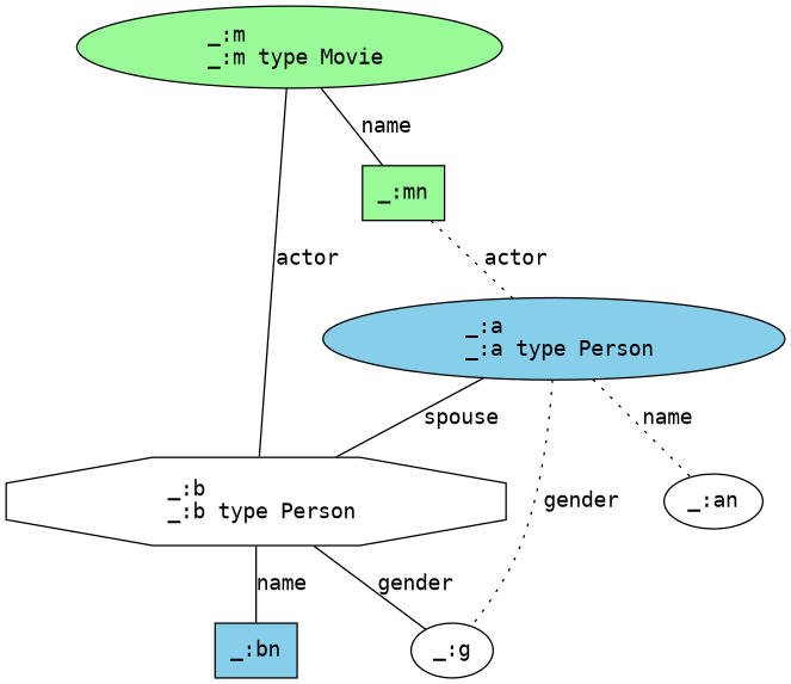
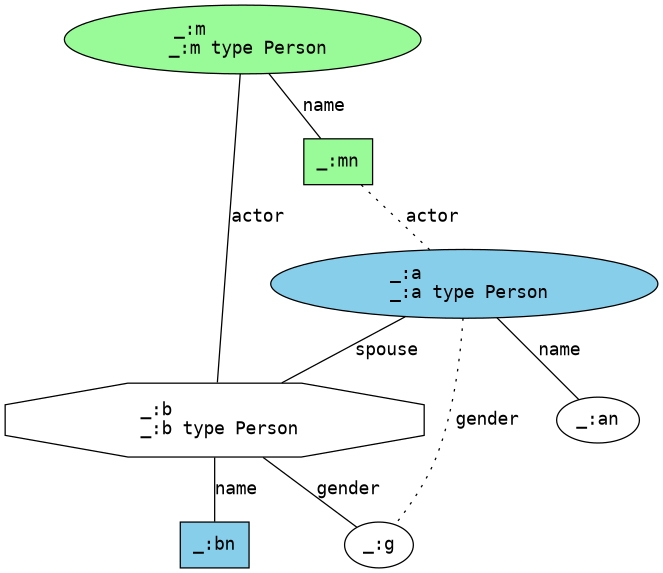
  graph {
    node [fillcolor=white fontname=monospace shape=ellipse style=filled]
    edge [fontname=monospace style=solid]
    n1 [fillcolor=skyblue label="     _:a                \n     _:a type Person    "]
    n2 [label="     _:b                \n     _:b type Person    " shape=octagon]
    "_:an"
    "_:g"
    "_:bn" [fillcolor=skyblue shape=box]
-   n6 [fillcolor=palegreen label="    _:m              \n    _:m type Movie   "]
+   n6 [fillcolor=palegreen label="    _:m              \n    _:m type Person   "]
    "_:mn" [fillcolor=palegreen shape=box]
    n1 -- n2 [label=spouse]
-   n1 -- "_:an" [label=name style=dotted]
+   n1 -- "_:an" [label=name]
    n1 -- "_:g" [label=gender style=dotted]
    n2 -- "_:g" [label=gender]
    n2 -- "_:bn" [label=name]
    n6 -- n2 [label=actor]
    n6 -- "_:mn" [label=name]
    "_:mn" -- n1 [label=actor style=dotted]
  }
